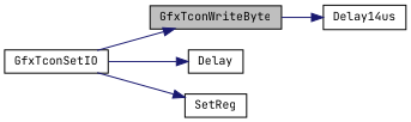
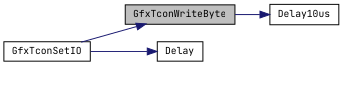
  digraph {
    fontname="JetBrains Mono"
    rankdir=LR
    node [color=black fillcolor=white fontname="JetBrains Mono" fontsize=10 shape=record style=filled]
    edge [color=midnightblue fontname="JetBrains Mono" fontsize=10 labelfontname=Helvetica labelfontsize=10 style=solid]
    n1 [fillcolor=grey75 fontcolor=black height=0.2 label=GfxTconWriteByte width=0.4]
-   n2 [height=0.2 label=Delay14us width=0.4]
+   n2 [height=0.2 label=Delay10us width=0.4]
    n3 [height=0.2 label=GfxTconSetIO width=0.4]
    n4 [height=0.2 label=Delay width=0.4]
-   n5 [height=0.2 label=SetReg width=0.4]
    n1 -> n2
    n3 -> n1
    n3 -> n4
-   n3 -> n5
  }
